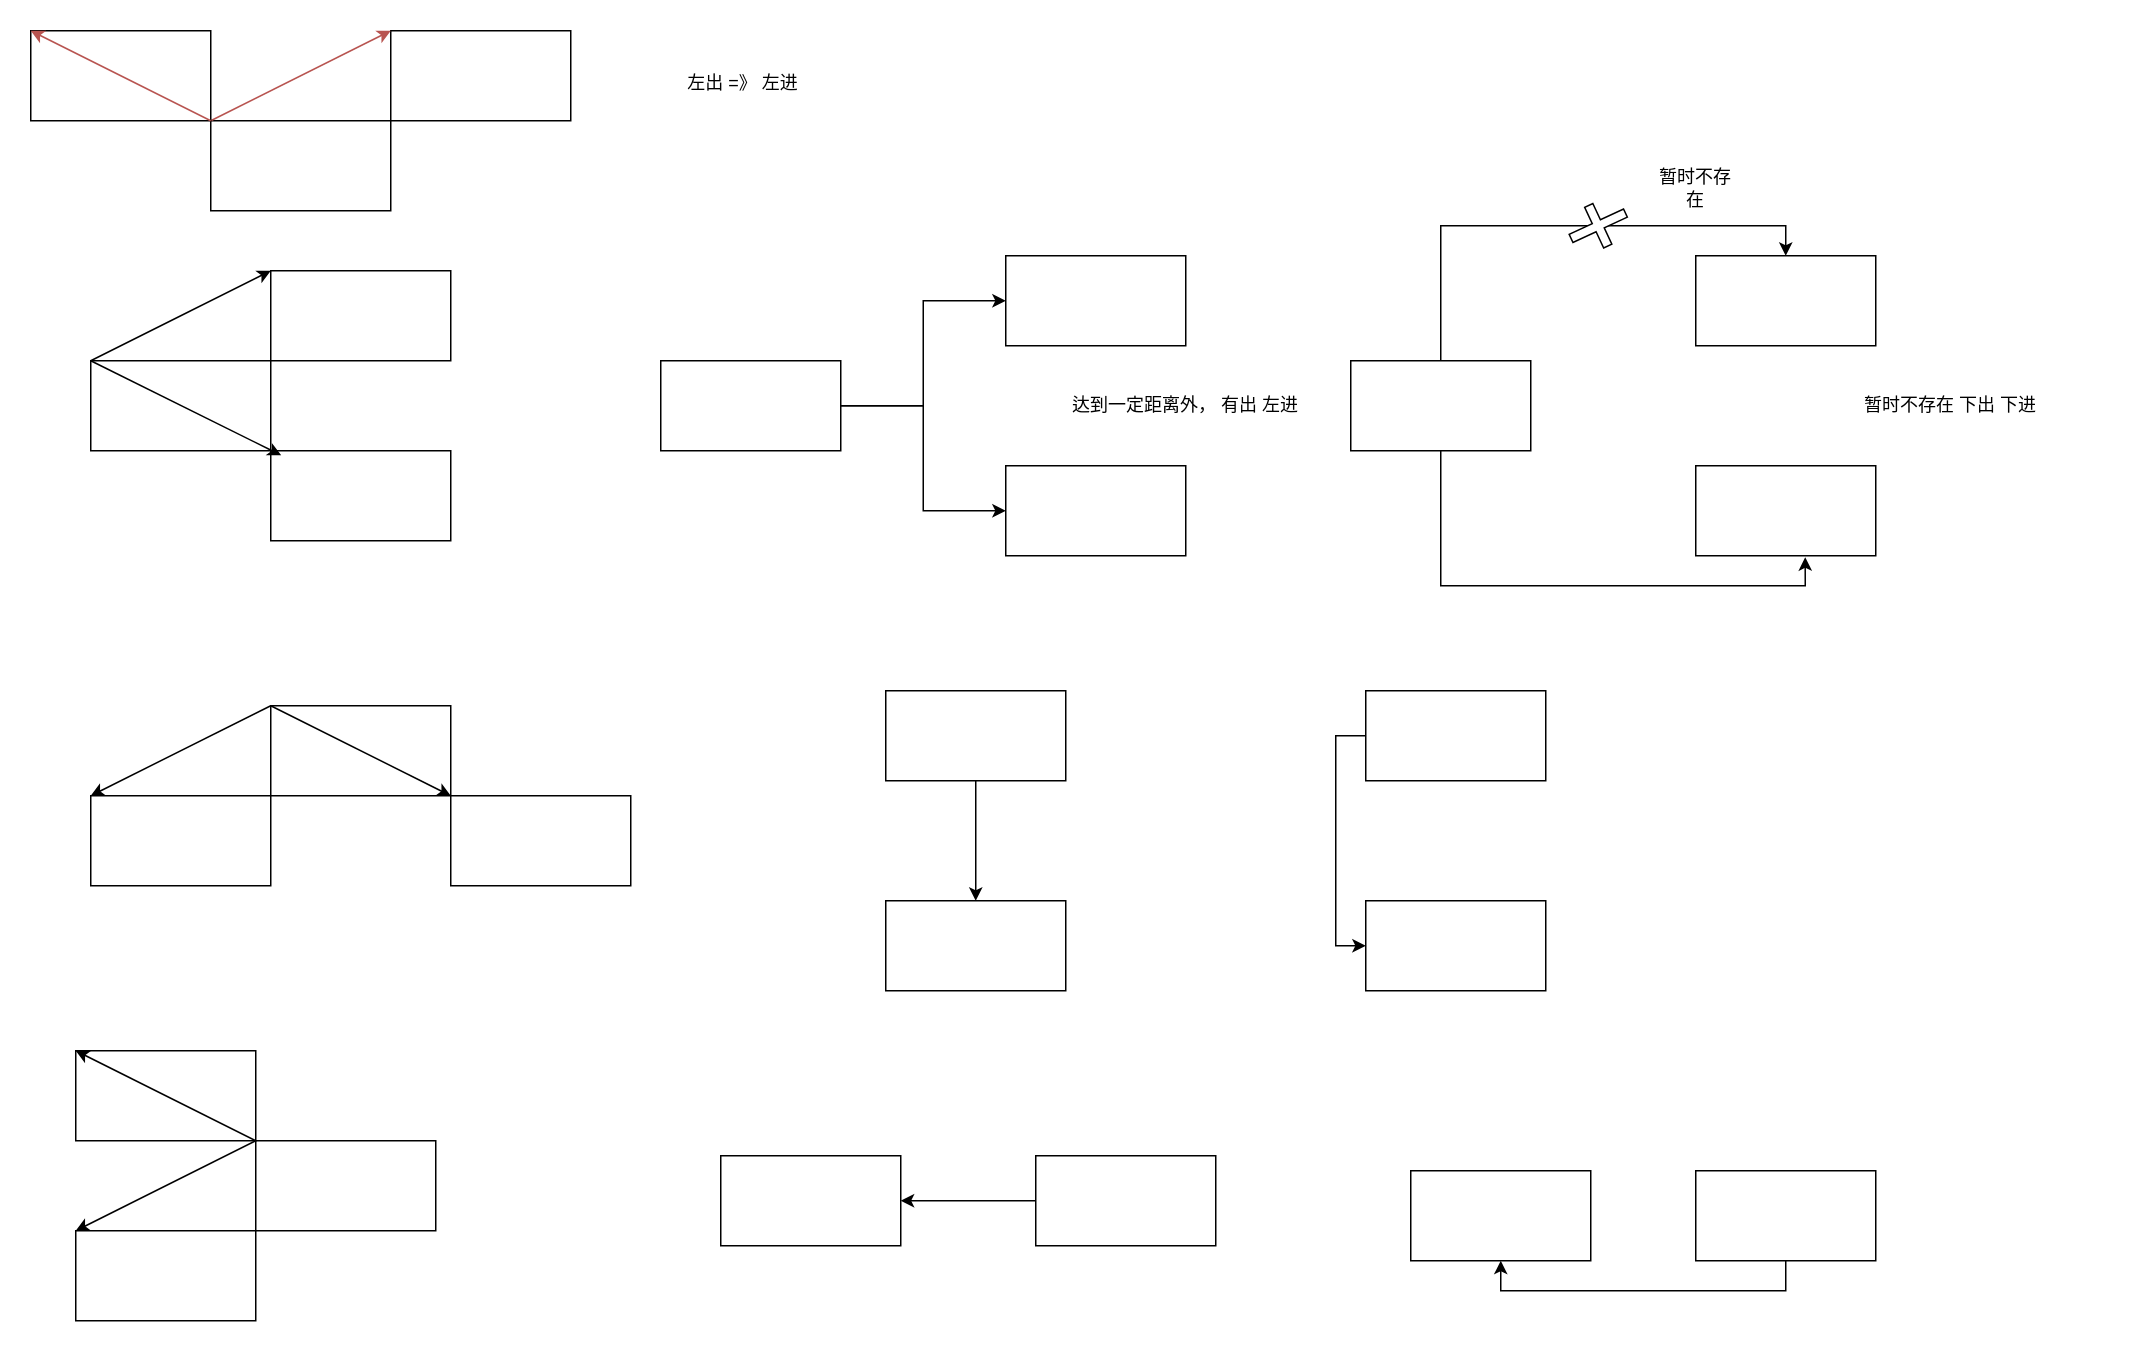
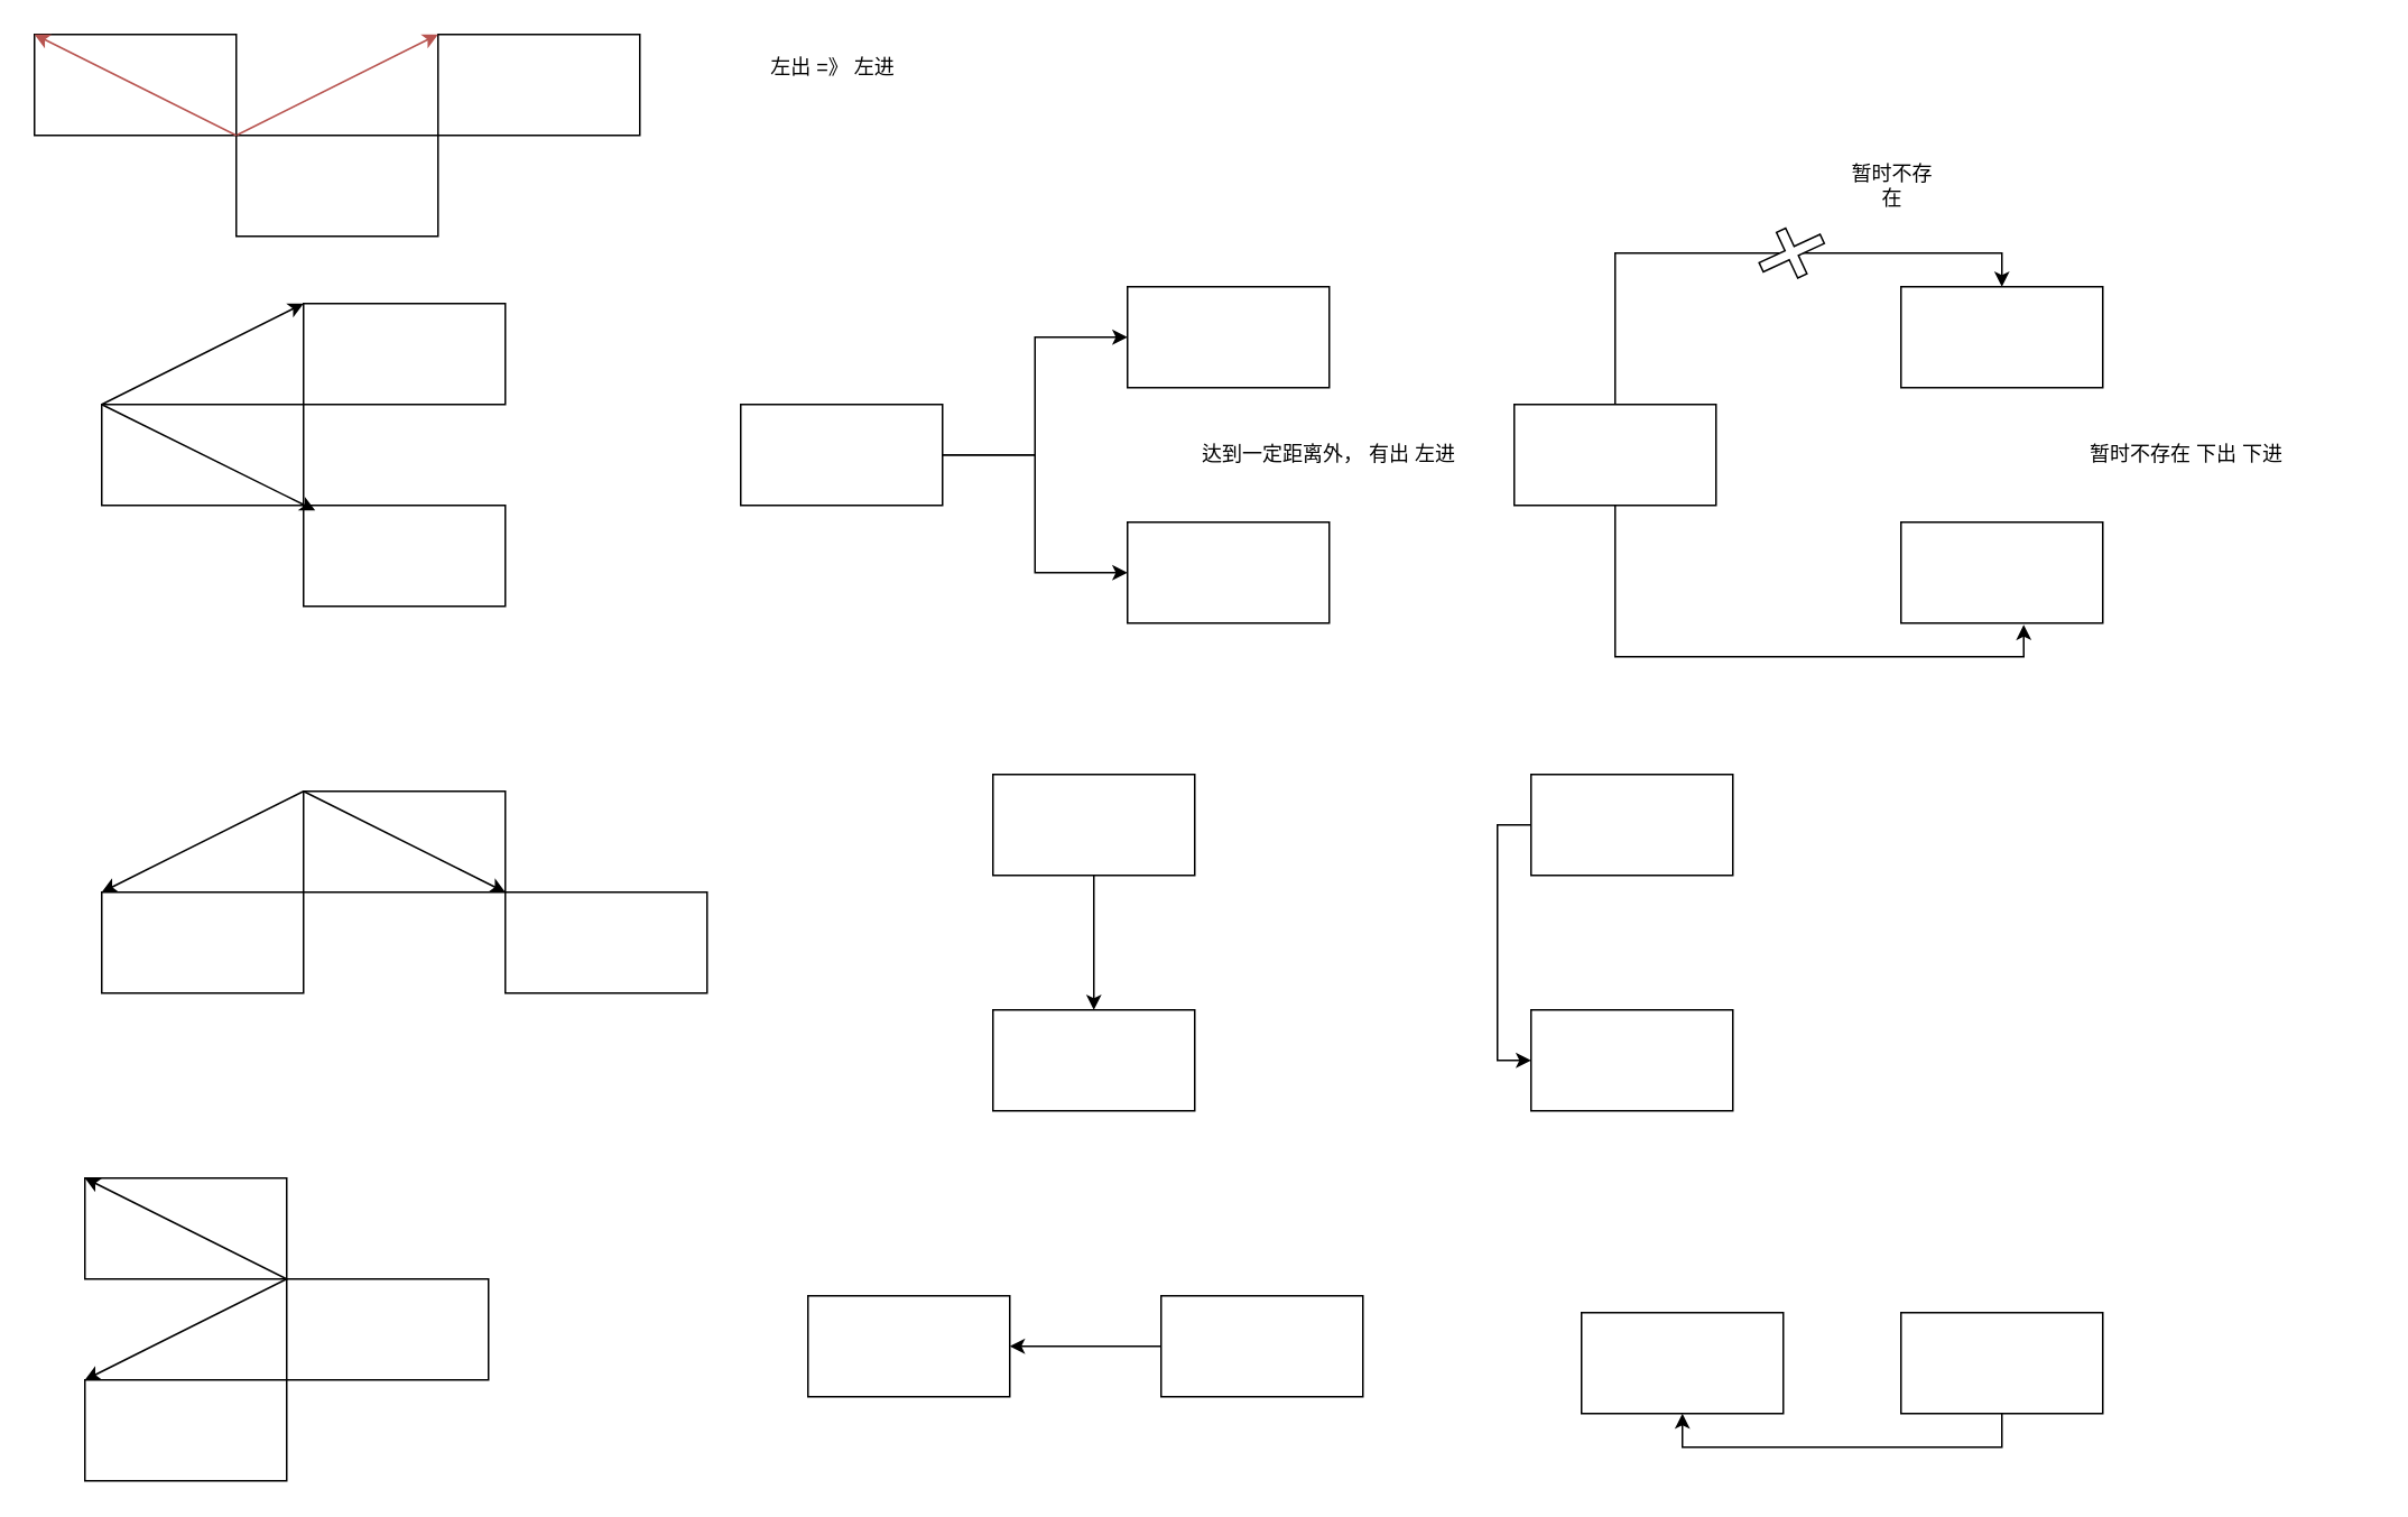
  <mxCell id="0" />
  <mxCell id="1" parent="0" />
  <mxCell id="2" value="" style="rounded=0;whiteSpace=wrap;html=1;" vertex="1" parent="1"><mxGeometry x="140" y="80" width="120" height="60" as="geometry" /></mxCell>
  <mxCell id="3" value="" style="rounded=0;whiteSpace=wrap;html=1;" vertex="1" parent="1"><mxGeometry x="260" y="20" width="120" height="60" as="geometry" /></mxCell>
  <mxCell id="4" value="" style="endArrow=classic;html=1;rounded=0;entryX=0;entryY=1;entryDx=0;entryDy=0;fillColor=#f8cecc;strokeColor=#b85450;" edge="1" parent="1"><mxGeometry width="50" height="50" relative="1" as="geometry"><mxPoint x="140" y="80" as="sourcePoint" /><mxPoint x="260" y="20" as="targetPoint" /></mxGeometry></mxCell>
  <mxCell id="5" value="" style="rounded=0;whiteSpace=wrap;html=1;" vertex="1" parent="1"><mxGeometry x="20" y="20" width="120" height="60" as="geometry" /></mxCell>
  <mxCell id="6" value="" style="endArrow=classic;html=1;rounded=0;entryX=0;entryY=0;entryDx=0;entryDy=0;exitX=1;exitY=1;exitDx=0;exitDy=0;fillColor=#f8cecc;strokeColor=#b85450;" edge="1" parent="1" source="5" target="5"><mxGeometry width="50" height="50" relative="1" as="geometry"><mxPoint x="150" y="20" as="sourcePoint" /><mxPoint x="50" y="0" as="targetPoint" /></mxGeometry></mxCell>
  <mxCell id="7" value="" style="rounded=0;whiteSpace=wrap;html=1;" vertex="1" parent="1"><mxGeometry x="60" y="240" width="120" height="60" as="geometry" /></mxCell>
  <mxCell id="8" value="" style="rounded=0;whiteSpace=wrap;html=1;" vertex="1" parent="1"><mxGeometry x="180" y="180" width="120" height="60" as="geometry" /></mxCell>
  <mxCell id="9" value="" style="rounded=0;whiteSpace=wrap;html=1;" vertex="1" parent="1"><mxGeometry x="180" y="300" width="120" height="60" as="geometry" /></mxCell>
  <mxCell id="10" value="" style="endArrow=classic;html=1;rounded=0;entryX=0;entryY=0;entryDx=0;entryDy=0;" edge="1" parent="1" target="8"><mxGeometry width="50" height="50" relative="1" as="geometry"><mxPoint x="60" y="240" as="sourcePoint" /><mxPoint x="110" y="190" as="targetPoint" /></mxGeometry></mxCell>
  <mxCell id="11" value="" style="endArrow=classic;html=1;rounded=0;entryX=0.058;entryY=0.05;entryDx=0;entryDy=0;entryPerimeter=0;" edge="1" parent="1" target="9"><mxGeometry width="50" height="50" relative="1" as="geometry"><mxPoint x="60" y="240" as="sourcePoint" /><mxPoint x="110" y="190" as="targetPoint" /></mxGeometry></mxCell>
  <mxCell id="12" style="edgeStyle=orthogonalEdgeStyle;rounded=0;orthogonalLoop=1;jettySize=auto;html=1;exitX=1;exitY=0.5;exitDx=0;exitDy=0;entryX=0;entryY=0.5;entryDx=0;entryDy=0;" edge="1" parent="1" source="14" target="16"><mxGeometry relative="1" as="geometry" /></mxCell>
  <mxCell id="13" style="edgeStyle=orthogonalEdgeStyle;rounded=0;orthogonalLoop=1;jettySize=auto;html=1;exitX=1;exitY=0.5;exitDx=0;exitDy=0;entryX=0;entryY=0.5;entryDx=0;entryDy=0;" edge="1" parent="1" source="14" target="15"><mxGeometry relative="1" as="geometry" /></mxCell>
  <mxCell id="14" value="" style="rounded=0;whiteSpace=wrap;html=1;" vertex="1" parent="1"><mxGeometry x="440" y="240" width="120" height="60" as="geometry" /></mxCell>
  <mxCell id="15" value="" style="rounded=0;whiteSpace=wrap;html=1;" vertex="1" parent="1"><mxGeometry x="670" y="170" width="120" height="60" as="geometry" /></mxCell>
  <mxCell id="16" value="" style="rounded=0;whiteSpace=wrap;html=1;" vertex="1" parent="1"><mxGeometry x="670" y="310" width="120" height="60" as="geometry" /></mxCell>
- <mxCell id="17" value="左出 =》 左进" style="text;html=1;align=center;verticalAlign=middle;whiteSpace=wrap;rounded=0;" vertex="1" parent="1"><mxGeometry x="430" y="40" width="130" height="30" as="geometry" /></mxCell>
+ <mxCell id="17" value="左出 =》 左进" style="text;html=1;align=center;verticalAlign=middle;whiteSpace=wrap;rounded=0;" vertex="1" parent="1"><mxGeometry x="430" y="25" width="130" height="30" as="geometry" /></mxCell>
  <mxCell id="18" value="达到一定距离外， 有出 左进" style="text;html=1;align=center;verticalAlign=middle;whiteSpace=wrap;rounded=0;" vertex="1" parent="1"><mxGeometry x="680" y="255" width="220" height="30" as="geometry" /></mxCell>
  <mxCell id="19" style="edgeStyle=orthogonalEdgeStyle;rounded=0;orthogonalLoop=1;jettySize=auto;html=1;exitX=0.5;exitY=0;exitDx=0;exitDy=0;entryX=0.5;entryY=0;entryDx=0;entryDy=0;" edge="1" parent="1" source="20" target="21"><mxGeometry relative="1" as="geometry" /></mxCell>
  <mxCell id="20" value="" style="rounded=0;whiteSpace=wrap;html=1;" vertex="1" parent="1"><mxGeometry x="900" y="240" width="120" height="60" as="geometry" /></mxCell>
  <mxCell id="21" value="" style="rounded=0;whiteSpace=wrap;html=1;" vertex="1" parent="1"><mxGeometry x="1130" y="170" width="120" height="60" as="geometry" /></mxCell>
  <mxCell id="22" value="" style="rounded=0;whiteSpace=wrap;html=1;" vertex="1" parent="1"><mxGeometry x="1130" y="310" width="120" height="60" as="geometry" /></mxCell>
  <mxCell id="23" value="暂时不存在 下出 下进" style="text;html=1;align=center;verticalAlign=middle;whiteSpace=wrap;rounded=0;" vertex="1" parent="1"><mxGeometry x="1190" y="255" width="220" height="30" as="geometry" /></mxCell>
  <mxCell id="24" style="edgeStyle=orthogonalEdgeStyle;rounded=0;orthogonalLoop=1;jettySize=auto;html=1;exitX=0.5;exitY=1;exitDx=0;exitDy=0;entryX=0.608;entryY=1.017;entryDx=0;entryDy=0;entryPerimeter=0;" edge="1" parent="1" source="20" target="22"><mxGeometry relative="1" as="geometry" /></mxCell>
  <mxCell id="25" value="" style="shape=cross;whiteSpace=wrap;html=1;direction=south;rotation=65;" vertex="1" parent="1"><mxGeometry x="1050" y="130" width="30" height="40" as="geometry" /></mxCell>
- <mxCell id="26" value="暂时不存在" style="text;html=1;align=center;verticalAlign=middle;whiteSpace=wrap;rounded=0;" vertex="1" parent="1"><mxGeometry x="1100" y="110" width="60" height="30" as="geometry" /></mxCell>
+ <mxCell id="26" value="暂时不存在" style="text;html=1;align=center;verticalAlign=middle;whiteSpace=wrap;rounded=0;" vertex="1" parent="1"><mxGeometry x="1095" y="95" width="60" height="30" as="geometry" /></mxCell>
  <mxCell id="27" value="" style="rounded=0;whiteSpace=wrap;html=1;" vertex="1" parent="1"><mxGeometry x="180" y="470" width="120" height="60" as="geometry" /></mxCell>
  <mxCell id="28" value="" style="rounded=0;whiteSpace=wrap;html=1;" vertex="1" parent="1"><mxGeometry x="60" y="530" width="120" height="60" as="geometry" /></mxCell>
  <mxCell id="29" value="" style="rounded=0;whiteSpace=wrap;html=1;" vertex="1" parent="1"><mxGeometry x="300" y="530" width="120" height="60" as="geometry" /></mxCell>
  <mxCell id="30" value="" style="endArrow=classic;html=1;rounded=0;entryX=1;entryY=1;entryDx=0;entryDy=0;" edge="1" parent="1" target="27"><mxGeometry width="50" height="50" relative="1" as="geometry"><mxPoint x="180" y="470" as="sourcePoint" /><mxPoint x="230" y="420" as="targetPoint" /></mxGeometry></mxCell>
  <mxCell id="31" value="" style="endArrow=classic;html=1;rounded=0;entryX=0;entryY=0;entryDx=0;entryDy=0;" edge="1" parent="1" target="28"><mxGeometry width="50" height="50" relative="1" as="geometry"><mxPoint x="180" y="470" as="sourcePoint" /><mxPoint x="230" y="420" as="targetPoint" /></mxGeometry></mxCell>
  <mxCell id="32" style="edgeStyle=orthogonalEdgeStyle;rounded=0;orthogonalLoop=1;jettySize=auto;html=1;exitX=0.5;exitY=1;exitDx=0;exitDy=0;entryX=0.5;entryY=0;entryDx=0;entryDy=0;" edge="1" parent="1" source="33" target="34"><mxGeometry relative="1" as="geometry" /></mxCell>
  <mxCell id="33" value="" style="rounded=0;whiteSpace=wrap;html=1;" vertex="1" parent="1"><mxGeometry x="590" y="460" width="120" height="60" as="geometry" /></mxCell>
  <mxCell id="34" value="" style="rounded=0;whiteSpace=wrap;html=1;" vertex="1" parent="1"><mxGeometry x="590" y="600" width="120" height="60" as="geometry" /></mxCell>
  <mxCell id="35" style="edgeStyle=orthogonalEdgeStyle;rounded=0;orthogonalLoop=1;jettySize=auto;html=1;exitX=0;exitY=0.5;exitDx=0;exitDy=0;entryX=0;entryY=0.5;entryDx=0;entryDy=0;" edge="1" parent="1" source="36" target="37"><mxGeometry relative="1" as="geometry" /></mxCell>
  <mxCell id="36" value="" style="rounded=0;whiteSpace=wrap;html=1;" vertex="1" parent="1"><mxGeometry x="910" y="460" width="120" height="60" as="geometry" /></mxCell>
  <mxCell id="37" value="" style="rounded=0;whiteSpace=wrap;html=1;" vertex="1" parent="1"><mxGeometry x="910" y="600" width="120" height="60" as="geometry" /></mxCell>
  <mxCell id="38" value="" style="rounded=0;whiteSpace=wrap;html=1;" vertex="1" parent="1"><mxGeometry x="170" y="760" width="120" height="60" as="geometry" /></mxCell>
  <mxCell id="39" value="" style="rounded=0;whiteSpace=wrap;html=1;" vertex="1" parent="1"><mxGeometry x="50" y="700" width="120" height="60" as="geometry" /></mxCell>
  <mxCell id="40" value="" style="rounded=0;whiteSpace=wrap;html=1;" vertex="1" parent="1"><mxGeometry x="50" y="820" width="120" height="60" as="geometry" /></mxCell>
  <mxCell id="41" value="" style="endArrow=classic;html=1;rounded=0;entryX=0;entryY=0;entryDx=0;entryDy=0;" edge="1" parent="1" target="39"><mxGeometry width="50" height="50" relative="1" as="geometry"><mxPoint x="170" y="760" as="sourcePoint" /><mxPoint x="220" y="710" as="targetPoint" /></mxGeometry></mxCell>
  <mxCell id="42" value="" style="endArrow=classic;html=1;rounded=0;entryX=0;entryY=0;entryDx=0;entryDy=0;" edge="1" parent="1" target="40"><mxGeometry width="50" height="50" relative="1" as="geometry"><mxPoint x="170" y="760" as="sourcePoint" /><mxPoint x="220" y="710" as="targetPoint" /></mxGeometry></mxCell>
  <mxCell id="43" style="edgeStyle=orthogonalEdgeStyle;rounded=0;orthogonalLoop=1;jettySize=auto;html=1;exitX=0;exitY=0.5;exitDx=0;exitDy=0;" edge="1" parent="1" source="44" target="45"><mxGeometry relative="1" as="geometry" /></mxCell>
  <mxCell id="44" value="" style="rounded=0;whiteSpace=wrap;html=1;" vertex="1" parent="1"><mxGeometry x="690" y="770" width="120" height="60" as="geometry" /></mxCell>
  <mxCell id="45" value="" style="rounded=0;whiteSpace=wrap;html=1;" vertex="1" parent="1"><mxGeometry x="480" y="770" width="120" height="60" as="geometry" /></mxCell>
  <mxCell id="46" style="edgeStyle=orthogonalEdgeStyle;rounded=0;orthogonalLoop=1;jettySize=auto;html=1;exitX=0.5;exitY=1;exitDx=0;exitDy=0;entryX=0.5;entryY=1;entryDx=0;entryDy=0;" edge="1" parent="1" source="47" target="48"><mxGeometry relative="1" as="geometry" /></mxCell>
  <mxCell id="47" value="" style="rounded=0;whiteSpace=wrap;html=1;" vertex="1" parent="1"><mxGeometry x="1130" y="780" width="120" height="60" as="geometry" /></mxCell>
  <mxCell id="48" value="" style="rounded=0;whiteSpace=wrap;html=1;" vertex="1" parent="1"><mxGeometry x="940" y="780" width="120" height="60" as="geometry" /></mxCell>
